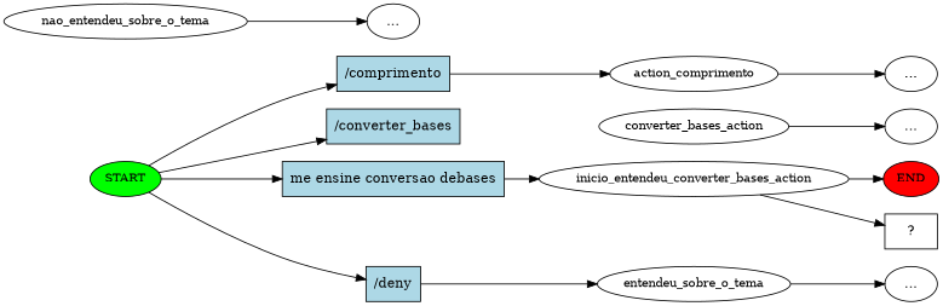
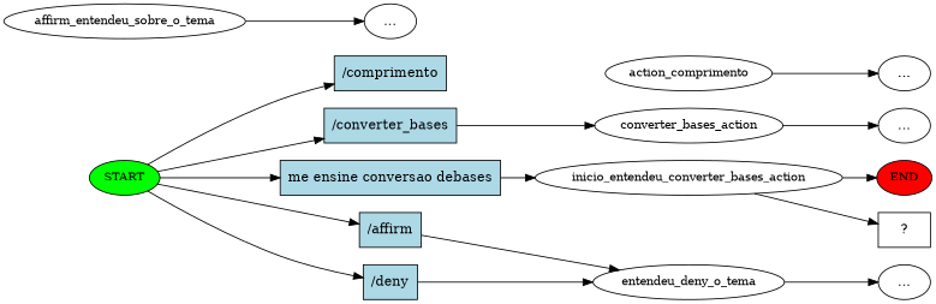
  digraph {
    rankdir=LR
    n1 [fillcolor=green fontsize=12 label=START style=filled]
    n2 [fillcolor=lightblue label="\/comprimento" shape=rect style=filled]
    n3 [fillcolor=lightblue label="\/converter_bases" shape=rect style=filled]
    n4 [fillcolor=lightblue label="me\ ensine\ conversao\ debases" shape=rect style=filled]
+   n5 [fillcolor=lightblue label="\/affirm" shape=rect style=filled]
    n6 [fillcolor=lightblue label="\/deny" shape=rect style=filled]
    n7 [fontsize=12 label=action_comprimento]
    n8 [fontsize=12 label=converter_bases_action]
    n9 [fontsize=12 label=inicio_entendeu_converter_bases_action]
-   n10 [fontsize=12 label=entendeu_sobre_o_tema]
+   n10 [fontsize=12 label=entendeu_deny_o_tema]
    n11 [fillcolor=red fontsize=12 label=END style=filled]
    n12 [label="..."]
    n13 [label="..."]
    n14 [label="  ?  " shape=rect]
    n15 [label="..."]
-   n16 [fontsize=12 label=nao_entendeu_sobre_o_tema]
+   n16 [fontsize=12 label=affirm_entendeu_sobre_o_tema]
    n17 [label="..."]
    n1 -> n2
    n1 -> n3
    n1 -> n4
+   n1 -> n5
    n1 -> n6
-   n2 -> n7
+   n3 -> n8
    n4 -> n9
+   n5 -> n10
    n6 -> n10
    n7 -> n12
    n8 -> n13
    n9 -> n11
    n9 -> n14
    n10 -> n15
    n16 -> n17
  }
